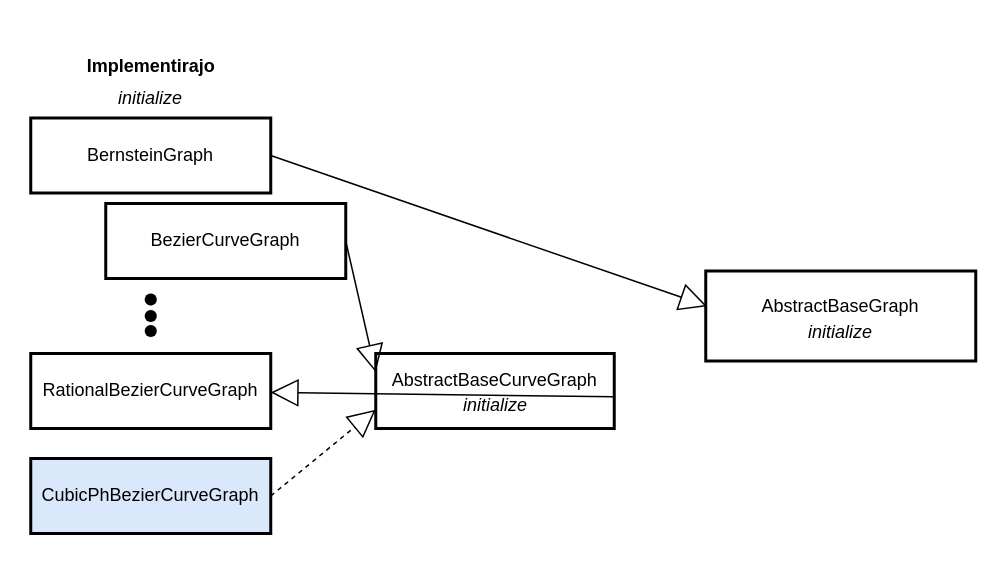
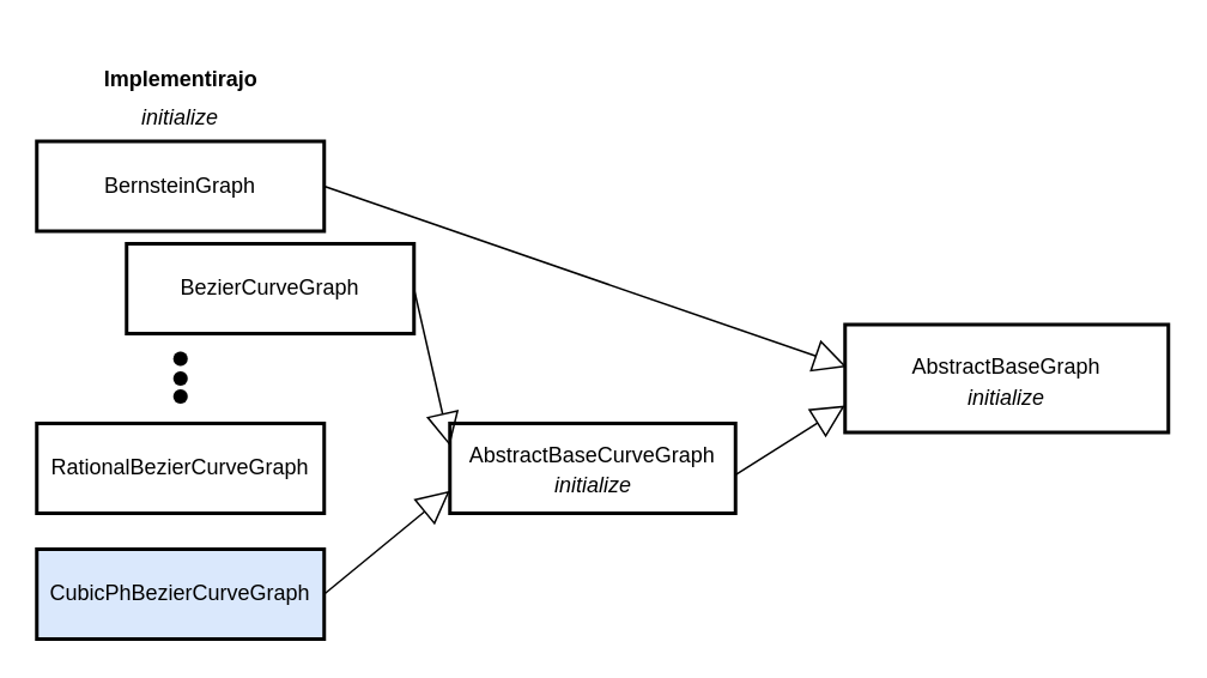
  <mxCell id="0" />
  <mxCell id="1" parent="0" />
  <mxCell id="2" value="BernsteinGraph" style="whiteSpace=wrap;strokeWidth=2;verticalAlign=middle;" parent="1" vertex="1"><mxGeometry x="20" y="78" width="160" height="50" as="geometry" /></mxCell>
  <mxCell id="3" value="AbstractBaseGraph&#10;" style="strokeWidth=2;textShadow=0;fontStyle=0" parent="1" vertex="1"><mxGeometry x="470" y="180" width="180" height="60" as="geometry" /></mxCell>
  <mxCell id="4" value="AbstractBaseCurveGraph&#10;" style="whiteSpace=wrap;strokeWidth=2;verticalAlign=middle;" vertex="1" parent="1"><mxGeometry x="250" y="235" width="159" height="50" as="geometry" /></mxCell>
  <mxCell id="5" value="" style="endArrow=block;endSize=16;endFill=0;html=1;rounded=0;entryX=0.005;entryY=0.391;entryDx=0;entryDy=0;exitX=1;exitY=0.5;exitDx=0;exitDy=0;entryPerimeter=0;" edge="1" parent="1" source="2" target="3"><mxGeometry width="160" relative="1" as="geometry"><mxPoint x="260" y="160" as="sourcePoint" /><mxPoint x="420" y="160" as="targetPoint" /></mxGeometry></mxCell>
- <mxCell id="6" value="" style="endArrow=block;endSize=16;endFill=0;html=1;rounded=0;exitX=0.997;exitY=0.577;exitDx=0;exitDy=0;exitPerimeter=0;" edge="1" parent="1" source="4" target="8"><mxGeometry width="160" relative="1" as="geometry"><mxPoint x="371" y="240" as="sourcePoint" /><mxPoint x="470" y="215" as="targetPoint" /></mxGeometry></mxCell>
+ <mxCell id="6" value="" style="endArrow=block;endSize=16;endFill=0;html=1;rounded=0;entryX=0;entryY=0.75;entryDx=0;entryDy=0;exitX=0.997;exitY=0.577;exitDx=0;exitDy=0;exitPerimeter=0;" edge="1" parent="1" source="4" target="3"><mxGeometry width="160" relative="1" as="geometry"><mxPoint x="371" y="240" as="sourcePoint" /><mxPoint x="470" y="215" as="targetPoint" /></mxGeometry></mxCell>
  <mxCell id="7" value="BezierCurveGraph" style="whiteSpace=wrap;strokeWidth=2;verticalAlign=middle;" vertex="1" parent="1"><mxGeometry x="70" y="135" width="160" height="50" as="geometry" /></mxCell>
  <mxCell id="8" value="RationalBezierCurveGraph" style="whiteSpace=wrap;strokeWidth=2;verticalAlign=middle;" vertex="1" parent="1"><mxGeometry x="20" y="235" width="160" height="50" as="geometry" /></mxCell>
  <mxCell id="9" value="CubicPhBezierCurveGraph" style="whiteSpace=wrap;strokeWidth=2;verticalAlign=middle;fillColor=#dae8fc;" vertex="1" parent="1"><mxGeometry x="20" y="305" width="160" height="50" as="geometry" /></mxCell>
  <mxCell id="10" value="" style="endArrow=block;endSize=16;endFill=0;html=1;rounded=0;entryX=0;entryY=0.25;entryDx=0;entryDy=0;exitX=1;exitY=0.5;exitDx=0;exitDy=0;" edge="1" parent="1" source="7" target="4"><mxGeometry width="160" relative="1" as="geometry"><mxPoint x="60" y="98" as="sourcePoint" /><mxPoint x="150" y="223" as="targetPoint" /></mxGeometry></mxCell>
- <mxCell id="11" value="" style="endArrow=block;endSize=16;endFill=0;html=1;rounded=0;entryX=0;entryY=0.75;entryDx=0;entryDy=0;exitX=1;exitY=0.5;exitDx=0;exitDy=0;dashed=1;" edge="1" parent="1" source="9" target="4"><mxGeometry width="160" relative="1" as="geometry"><mxPoint x="80" y="312" as="sourcePoint" /><mxPoint x="150.52" y="247" as="targetPoint" /></mxGeometry></mxCell>
+ <mxCell id="11" value="" style="endArrow=block;endSize=16;endFill=0;html=1;rounded=0;entryX=0;entryY=0.75;entryDx=0;entryDy=0;exitX=1;exitY=0.5;exitDx=0;exitDy=0;" edge="1" parent="1" source="9" target="4"><mxGeometry width="160" relative="1" as="geometry"><mxPoint x="80" y="312" as="sourcePoint" /><mxPoint x="150.52" y="247" as="targetPoint" /></mxGeometry></mxCell>
  <mxCell id="12" value="" style="ellipse;whiteSpace=wrap;html=1;fillColor=#000000;strokeWidth=0.01;" vertex="1" parent="1"><mxGeometry x="96" y="206" width="8" height="8" as="geometry" /></mxCell>
  <mxCell id="13" value="&lt;i&gt;initialize&lt;/i&gt;" style="text;html=1;align=center;verticalAlign=middle;whiteSpace=wrap;rounded=0;" vertex="1" parent="1"><mxGeometry x="530" y="206" width="60" height="30" as="geometry" /></mxCell>
  <mxCell id="14" value="&lt;i&gt;initialize&lt;/i&gt;" style="text;html=1;align=center;verticalAlign=middle;whiteSpace=wrap;rounded=0;" vertex="1" parent="1"><mxGeometry x="70" y="50" width="60" height="30" as="geometry" /></mxCell>
  <mxCell id="15" value="&lt;font style=&quot;font-size: 12px;&quot;&gt;Implementirajo&lt;/font&gt;" style="text;strokeColor=none;fillColor=none;html=1;fontSize=24;fontStyle=1;verticalAlign=middle;align=center;" vertex="1" parent="1"><mxGeometry x="45" y="20" width="110" height="40" as="geometry" /></mxCell>
  <mxCell id="16" value="" style="ellipse;whiteSpace=wrap;html=1;fillColor=#000000;strokeWidth=0.01;" vertex="1" parent="1"><mxGeometry x="96" y="195" width="8" height="8" as="geometry" /></mxCell>
  <mxCell id="17" value="" style="ellipse;whiteSpace=wrap;html=1;fillColor=#000000;strokeWidth=0.01;" vertex="1" parent="1"><mxGeometry x="96" y="216" width="8" height="8" as="geometry" /></mxCell>
  <mxCell id="18" value="&lt;i&gt;initialize&lt;/i&gt;" style="text;html=1;align=center;verticalAlign=middle;whiteSpace=wrap;rounded=0;" vertex="1" parent="1"><mxGeometry x="300" y="255" width="60" height="30" as="geometry" /></mxCell>
